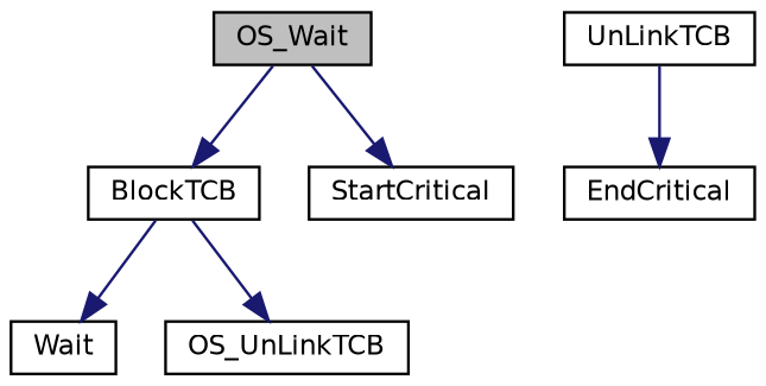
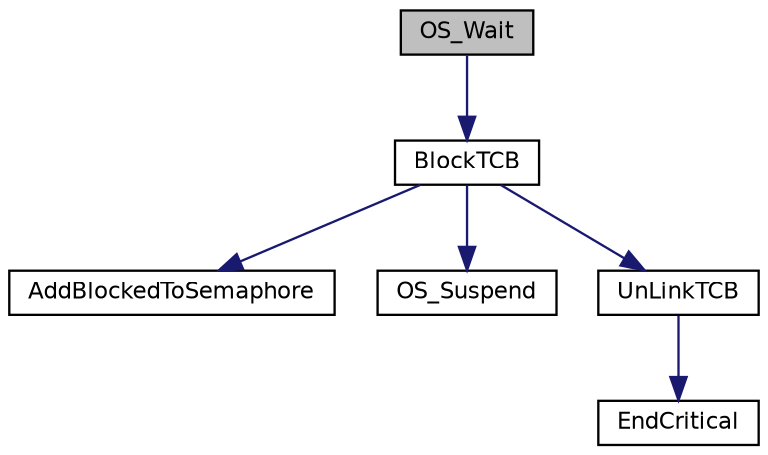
  digraph {
    rankdir=TB
    node [color=black fillcolor=white fontname=Helvetica fontsize=10 shape=record style=filled]
    edge [color=midnightblue fontname=Helvetica fontsize=10 labelfontname=Helvetica labelfontsize=10 style=solid]
    n1 [fillcolor=grey75 fontcolor=black height=0.2 label=OS_Wait width=0.4]
    n2 [height=0.2 label=BlockTCB width=0.4]
-   n3 [height=0.2 label=StartCritical width=0.4]
-   n4 [height=0.2 label=Wait width=0.4]
-   n5 [height=0.2 label=OS_UnLinkTCB width=0.4]
+   n4 [height=0.2 label=AddBlockedToSemaphore width=0.4]
+   n5 [height=0.2 label=OS_Suspend width=0.4]
    n6 [height=0.2 label=UnLinkTCB width=0.4]
    n7 [height=0.2 label=EndCritical width=0.4]
    n1 -> n2
-   n1 -> n3
    n2 -> n4
    n2 -> n5
+   n2 -> n6
    n6 -> n7
  }
